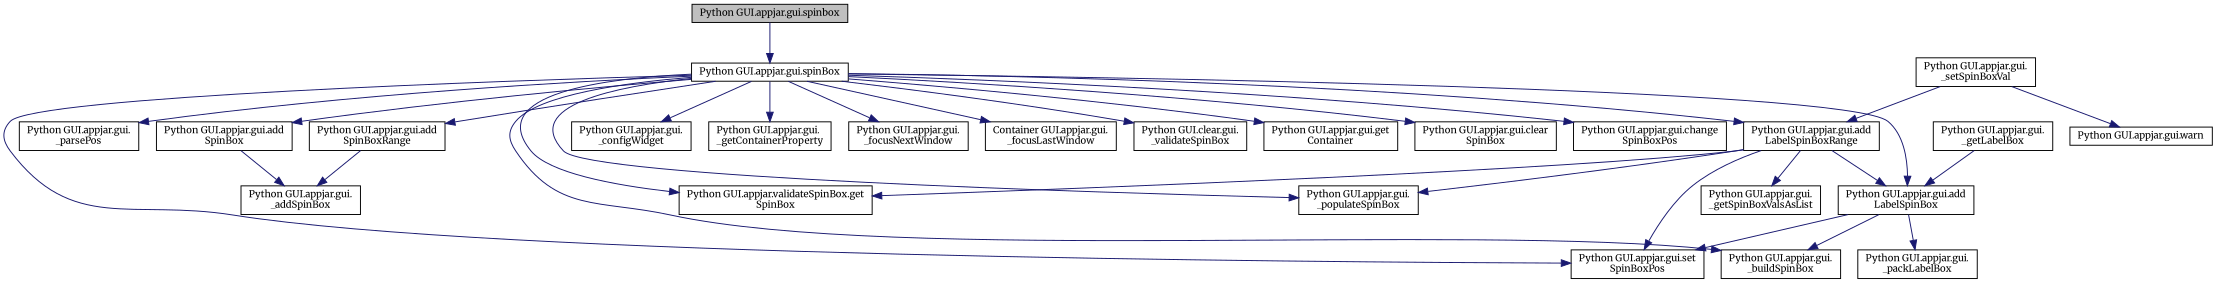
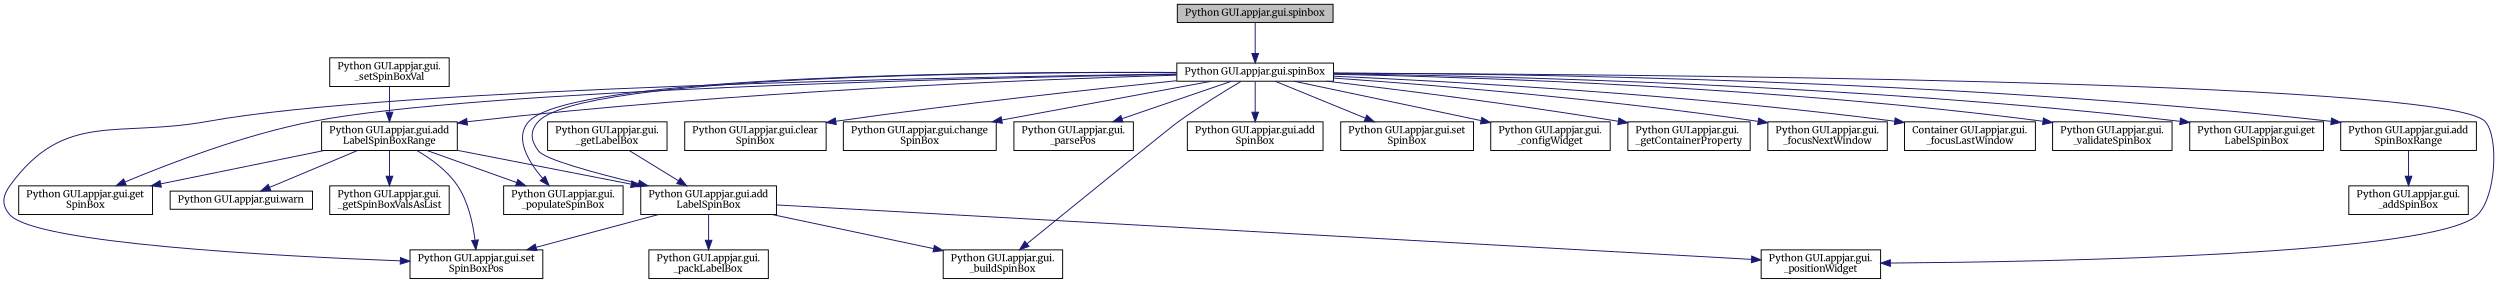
  digraph {
    fontname=Merriweather
    rankdir=TB
    node [color=black fillcolor=white fontname=Merriweather fontsize=10 shape=record style=filled]
    edge [color=midnightblue fontname=Merriweather fontsize=10 labelfontname=Helvetica labelfontsize=10 style=solid]
    n1 [fillcolor=grey75 fontcolor=black height=0.2 label="Python GUI.appjar.gui.spinbox" width=0.4]
    n2 [height=0.2 label="Python GUI.appjar.gui.spinBox" width=0.4]
    n3 [height=0.2 label="Python GUI.appjar.gui.set\lSpinBoxPos" width=0.4]
    n4 [height=0.2 label="Python GUI.appjar.gui.clear\lSpinBox" width=0.4]
-   n5 [height=0.2 label="Python GUI.appjar.gui.change\lSpinBoxPos" width=0.4]
-   n6 [height=0.2 label="Python GUI.appjar.validateSpinBox.get\lSpinBox" width=0.4]
+   n5 [height=0.2 label="Python GUI.appjar.gui.change\lSpinBox" width=0.4]
+   n6 [height=0.2 label="Python GUI.appjar.gui.get\lSpinBox" width=0.4]
    n7 [height=0.2 label="Python GUI.appjar.gui.\l_parsePos" width=0.4]
    n8 [height=0.2 label="Python GUI.appjar.gui.add\lLabelSpinBoxRange" width=0.4]
    n9 [height=0.2 label="Python GUI.appjar.gui.add\lLabelSpinBox" width=0.4]
    n10 [height=0.2 label="Python GUI.appjar.gui.\l_buildSpinBox" width=0.4]
+   n11 [height=0.2 label="Python GUI.appjar.gui.\l_positionWidget" width=0.4]
    n12 [height=0.2 label="Python GUI.appjar.gui.\l_populateSpinBox" width=0.4]
    n13 [height=0.2 label="Python GUI.appjar.gui.add\lSpinBoxRange" width=0.4]
    n14 [height=0.2 label="Python GUI.appjar.gui.add\lSpinBox" width=0.4]
+   n15 [height=0.2 label="Python GUI.appjar.gui.set\lSpinBox" width=0.4]
    n16 [height=0.2 label="Python GUI.appjar.gui.\l_configWidget" width=0.4]
    n17 [height=0.2 label="Python GUI.appjar.gui.\l_getContainerProperty" width=0.4]
    n18 [height=0.2 label="Python GUI.appjar.gui.\l_focusNextWindow" width=0.4]
    n19 [height=0.2 label="Container GUI.appjar.gui.\l_focusLastWindow" width=0.4]
-   n20 [height=0.2 label="Python GUI.clear.gui.\l_validateSpinBox" width=0.4]
-   n21 [height=0.2 label="Python GUI.appjar.gui.get\lContainer" width=0.4]
+   n20 [height=0.2 label="Python GUI.appjar.gui.\l_validateSpinBox" width=0.4]
+   n21 [height=0.2 label="Python GUI.appjar.gui.get\lLabelSpinBox" width=0.4]
    n22 [height=0.2 label="Python GUI.appjar.gui.\l_getSpinBoxValsAsList" width=0.4]
    n23 [height=0.2 label="Python GUI.appjar.gui.warn" width=0.4]
    n24 [height=0.2 label="Python GUI.appjar.gui.\l_packLabelBox" width=0.4]
    n25 [height=0.2 label="Python GUI.appjar.gui.\l_addSpinBox" width=0.4]
    n26 [height=0.2 label="Python GUI.appjar.gui.\l_setSpinBoxVal" width=0.4]
    n27 [height=0.2 label="Python GUI.appjar.gui.\l_getLabelBox" width=0.4]
    n1 -> n2
    n2 -> n3
    n2 -> n4
    n2 -> n5
    n2 -> n6
    n2 -> n7
    n2 -> n8
    n2 -> n9
    n2 -> n10
+   n2 -> n11
    n2 -> n12
    n2 -> n13
    n2 -> n14
+   n2 -> n15
    n2 -> n16
    n2 -> n17
    n2 -> n18
    n2 -> n19
    n2 -> n20
    n2 -> n21
    n8 -> n3
    n8 -> n6
    n8 -> n9
    n8 -> n12
    n8 -> n22
-   n26 -> n23
+   n8 -> n23
    n9 -> n3
    n9 -> n10
+   n9 -> n11
    n9 -> n24
    n13 -> n25
-   n14 -> n25
    n26 -> n8
    n27 -> n9
  }
